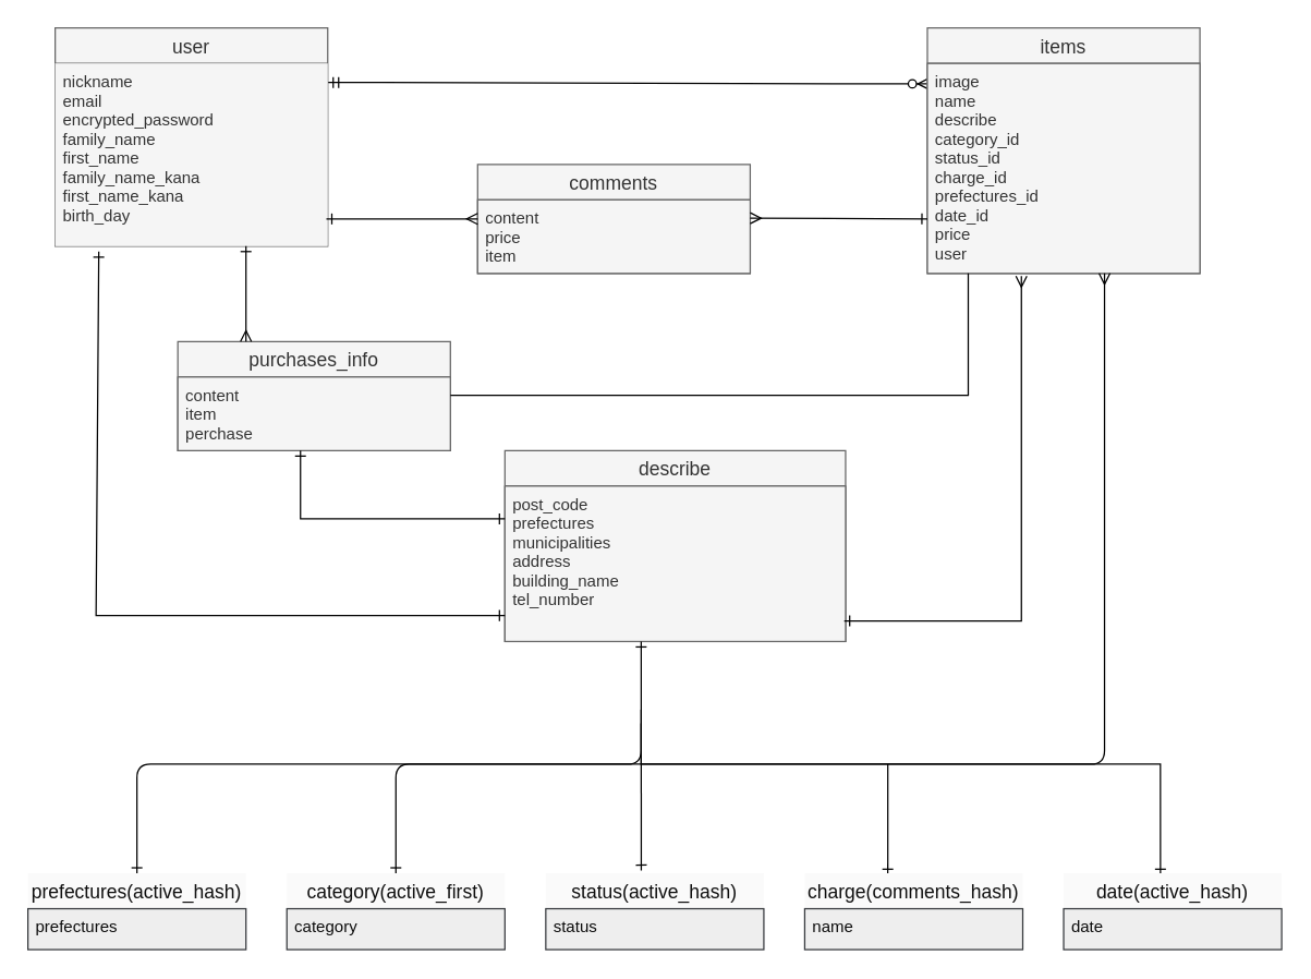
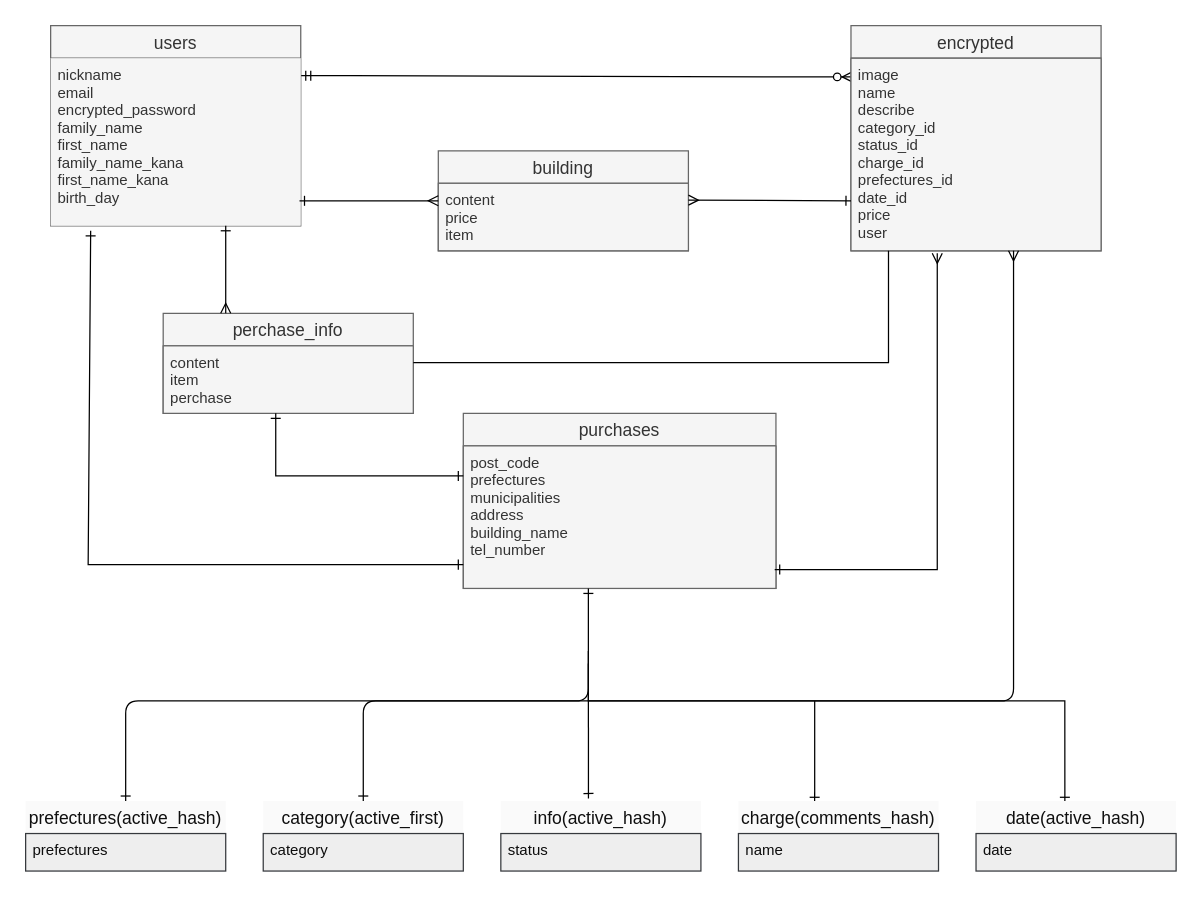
  <mxCell id="0" />
  <mxCell id="1" parent="0" />
  <mxCell id="2" style="edgeStyle=none;html=1;exitX=0.5;exitY=1;exitDx=0;exitDy=0;" parent="1" edge="1"><mxGeometry relative="1" as="geometry"><mxPoint x="170" y="280" as="targetPoint" /><mxPoint x="170" y="280" as="sourcePoint" /></mxGeometry></mxCell>
  <mxCell id="3" style="edgeStyle=none;html=1;exitX=0.5;exitY=1;exitDx=0;exitDy=0;" parent="1" edge="1"><mxGeometry relative="1" as="geometry"><mxPoint x="170" y="280" as="targetPoint" /><mxPoint x="170" y="280" as="sourcePoint" /></mxGeometry></mxCell>
  <mxCell id="4" value="" style="edgeStyle=entityRelationEdgeStyle;fontSize=12;html=1;endArrow=ERzeroToMany;startArrow=ERmandOne;jumpSize=6;entryX=0.005;entryY=0.097;entryDx=0;entryDy=0;entryPerimeter=0;exitX=1;exitY=0.25;exitDx=0;exitDy=0;" parent="1" source="7" edge="1" target="10"><mxGeometry width="100" height="100" relative="1" as="geometry"><mxPoint x="270" y="97" as="sourcePoint" /><mxPoint x="500" y="101" as="targetPoint" /></mxGeometry></mxCell>
- <mxCell id="5" value="describe" style="swimlane;fontStyle=0;childLayout=stackLayout;horizontal=1;startSize=26;horizontalStack=0;resizeParent=1;resizeParentMax=0;resizeLast=0;collapsible=1;marginBottom=0;align=center;fontSize=14;fillColor=#f5f5f5;fontColor=#333333;strokeColor=#666666;" parent="1" vertex="1"><mxGeometry x="370" y="330" width="250" height="140" as="geometry" /></mxCell>
+ <mxCell id="5" value="purchases" style="swimlane;fontStyle=0;childLayout=stackLayout;horizontal=1;startSize=26;horizontalStack=0;resizeParent=1;resizeParentMax=0;resizeLast=0;collapsible=1;marginBottom=0;align=center;fontSize=14;fillColor=#f5f5f5;fontColor=#333333;strokeColor=#666666;" parent="1" vertex="1"><mxGeometry x="370" y="330" width="250" height="140" as="geometry" /></mxCell>
  <mxCell id="6" value="post_code&#10;prefectures&#10;municipalities&#10;address&#10;building_name&#10;tel_number" style="text;strokeColor=#666666;fillColor=#f5f5f5;spacingLeft=4;spacingRight=4;overflow=hidden;rotatable=0;points=[[0,0.5],[1,0.5]];portConstraint=eastwest;fontSize=12;fontColor=#333333;" parent="5" vertex="1"><mxGeometry y="26" width="250" height="114" as="geometry" /></mxCell>
- <mxCell id="7" value="user" style="swimlane;fontStyle=0;childLayout=stackLayout;horizontal=1;startSize=26;horizontalStack=0;resizeParent=1;resizeParentMax=0;resizeLast=0;collapsible=1;marginBottom=0;align=center;fontSize=14;fillColor=#f5f5f5;fontColor=#333333;strokeColor=#666666;" parent="1" vertex="1"><mxGeometry x="40" y="20" width="200" height="160" as="geometry" /></mxCell>
+ <mxCell id="7" value="users" style="swimlane;fontStyle=0;childLayout=stackLayout;horizontal=1;startSize=26;horizontalStack=0;resizeParent=1;resizeParentMax=0;resizeLast=0;collapsible=1;marginBottom=0;align=center;fontSize=14;fillColor=#f5f5f5;fontColor=#333333;strokeColor=#666666;" parent="1" vertex="1"><mxGeometry x="40" y="20" width="200" height="160" as="geometry" /></mxCell>
  <mxCell id="8" value="nickname&#10;email&#10;encrypted_password&#10;family_name&#10;first_name&#10;family_name_kana&#10;first_name_kana&#10;birth_day" style="text;strokeColor=none;fillColor=#f5f5f5;spacingLeft=4;spacingRight=4;overflow=hidden;rotatable=0;points=[[0,0.5],[1,0.5]];portConstraint=eastwest;fontSize=12;fontColor=#333333;" parent="7" vertex="1"><mxGeometry y="26" width="200" height="134" as="geometry" /></mxCell>
- <mxCell id="9" value="items" style="swimlane;fontStyle=0;childLayout=stackLayout;horizontal=1;startSize=26;horizontalStack=0;resizeParent=1;resizeParentMax=0;resizeLast=0;collapsible=1;marginBottom=0;align=center;fontSize=14;fillColor=#f5f5f5;fontColor=#333333;strokeColor=#666666;" parent="1" vertex="1"><mxGeometry x="680" y="20" width="200" height="180" as="geometry" /></mxCell>
+ <mxCell id="9" value="encrypted" style="swimlane;fontStyle=0;childLayout=stackLayout;horizontal=1;startSize=26;horizontalStack=0;resizeParent=1;resizeParentMax=0;resizeLast=0;collapsible=1;marginBottom=0;align=center;fontSize=14;fillColor=#f5f5f5;fontColor=#333333;strokeColor=#666666;" parent="1" vertex="1"><mxGeometry x="680" y="20" width="200" height="180" as="geometry" /></mxCell>
  <mxCell id="10" value="image&#10;name&#10;describe&#10;category_id&#10;status_id&#10;charge_id&#10;prefectures_id&#10;date_id&#10;price&#10;user" style="text;strokeColor=#666666;fillColor=#f5f5f5;spacingLeft=4;spacingRight=4;overflow=hidden;rotatable=0;points=[[0,0.5],[1,0.5]];portConstraint=eastwest;fontSize=12;fontColor=#333333;" parent="9" vertex="1"><mxGeometry y="26" width="200" height="154" as="geometry" /></mxCell>
- <mxCell id="11" value="comments" style="swimlane;fontStyle=0;childLayout=stackLayout;horizontal=1;startSize=26;horizontalStack=0;resizeParent=1;resizeParentMax=0;resizeLast=0;collapsible=1;marginBottom=0;align=center;fontSize=14;fillColor=#f5f5f5;fontColor=#333333;strokeColor=#666666;" vertex="1" parent="1"><mxGeometry x="350" y="120" width="200" height="80" as="geometry" /></mxCell>
+ <mxCell id="11" value="building" style="swimlane;fontStyle=0;childLayout=stackLayout;horizontal=1;startSize=26;horizontalStack=0;resizeParent=1;resizeParentMax=0;resizeLast=0;collapsible=1;marginBottom=0;align=center;fontSize=14;fillColor=#f5f5f5;fontColor=#333333;strokeColor=#666666;" vertex="1" parent="1"><mxGeometry x="350" y="120" width="200" height="80" as="geometry" /></mxCell>
  <mxCell id="12" value="content&#10;price&#10;item" style="text;strokeColor=#666666;fillColor=#f5f5f5;spacingLeft=4;spacingRight=4;overflow=hidden;rotatable=0;points=[[0,0.5],[1,0.5]];portConstraint=eastwest;fontSize=12;fontColor=#333333;" vertex="1" parent="11"><mxGeometry y="26" width="200" height="54" as="geometry" /></mxCell>
  <mxCell id="13" value="" style="endArrow=ERmany;html=1;rounded=0;startArrow=ERone;startFill=0;endFill=0;exitX=0.995;exitY=0.851;exitDx=0;exitDy=0;exitPerimeter=0;" edge="1" parent="1" source="8"><mxGeometry relative="1" as="geometry"><mxPoint x="270" y="159.5" as="sourcePoint" /><mxPoint x="350" y="160" as="targetPoint" /></mxGeometry></mxCell>
  <mxCell id="14" value="" style="endArrow=ERone;html=1;rounded=0;startArrow=ERmany;startFill=0;endFill=0;" edge="1" parent="1"><mxGeometry relative="1" as="geometry"><mxPoint x="550" y="159.5" as="sourcePoint" /><mxPoint x="680" y="160" as="targetPoint" /></mxGeometry></mxCell>
  <mxCell id="15" value="" style="endArrow=ERone;html=1;rounded=0;startArrow=ERone;startFill=0;endFill=0;exitX=0.16;exitY=1.03;exitDx=0;exitDy=0;exitPerimeter=0;entryX=0;entryY=0.833;entryDx=0;entryDy=0;entryPerimeter=0;" edge="1" parent="1" source="8" target="6"><mxGeometry relative="1" as="geometry"><mxPoint x="150" y="180" as="sourcePoint" /><mxPoint x="340" y="420" as="targetPoint" /><Array as="points"><mxPoint x="70" y="451" /></Array></mxGeometry></mxCell>
  <mxCell id="16" value="" style="endArrow=ERmany;html=1;rounded=0;entryX=0.345;entryY=1.013;entryDx=0;entryDy=0;entryPerimeter=0;exitX=0.996;exitY=0.868;exitDx=0;exitDy=0;exitPerimeter=0;endFill=0;startArrow=ERone;startFill=0;" edge="1" parent="1" source="6" target="10"><mxGeometry relative="1" as="geometry"><mxPoint x="670" y="380" as="sourcePoint" /><mxPoint x="740" y="380" as="targetPoint" /><Array as="points"><mxPoint x="749" y="455" /></Array></mxGeometry></mxCell>
  <mxCell id="17" value="" style="edgeStyle=orthogonalEdgeStyle;fontSize=12;html=1;endArrow=ERone;startArrow=ERone;exitX=0.5;exitY=0;exitDx=0;exitDy=0;startFill=0;endFill=0;" edge="1" parent="1" source="22"><mxGeometry width="100" height="100" relative="1" as="geometry"><mxPoint x="100" y="560" as="sourcePoint" /><mxPoint x="470" y="470" as="targetPoint" /><Array as="points"><mxPoint x="100" y="560" /><mxPoint x="470" y="560" /></Array></mxGeometry></mxCell>
  <mxCell id="18" value="" style="edgeStyle=orthogonalEdgeStyle;fontSize=12;html=1;endArrow=ERmany;startArrow=ERone;startFill=0;endFill=0;exitX=0.5;exitY=0;exitDx=0;exitDy=0;" edge="1" parent="1" source="24"><mxGeometry width="100" height="100" relative="1" as="geometry"><mxPoint x="290" y="560" as="sourcePoint" /><mxPoint x="810" y="200" as="targetPoint" /><Array as="points"><mxPoint x="290" y="560" /><mxPoint x="810" y="560" /><mxPoint x="810" y="200" /></Array></mxGeometry></mxCell>
  <mxCell id="19" value="" style="endArrow=none;html=1;rounded=0;exitX=0.438;exitY=-0.036;exitDx=0;exitDy=0;startArrow=ERone;startFill=0;exitPerimeter=0;" edge="1" parent="1" source="26"><mxGeometry relative="1" as="geometry"><mxPoint x="470" y="560" as="sourcePoint" /><mxPoint x="470" y="530" as="targetPoint" /></mxGeometry></mxCell>
  <mxCell id="20" value="" style="endArrow=ERone;html=1;rounded=0;edgeStyle=orthogonalEdgeStyle;entryX=0.444;entryY=0.018;entryDx=0;entryDy=0;startArrow=none;startFill=0;endFill=0;entryPerimeter=0;" edge="1" parent="1" target="30"><mxGeometry relative="1" as="geometry"><mxPoint x="470" y="520" as="sourcePoint" /><mxPoint x="830" y="560" as="targetPoint" /><Array as="points"><mxPoint x="470" y="560" /><mxPoint x="851" y="560" /></Array></mxGeometry></mxCell>
  <mxCell id="21" value="" style="endArrow=ERone;html=1;rounded=0;startArrow=none;startFill=0;endFill=0;entryX=0.381;entryY=0.018;entryDx=0;entryDy=0;entryPerimeter=0;" edge="1" parent="1" target="28"><mxGeometry relative="1" as="geometry"><mxPoint x="651" y="560" as="sourcePoint" /><mxPoint x="650" y="630" as="targetPoint" /></mxGeometry></mxCell>
  <mxCell id="22" value="prefectures(active_hash)" style="swimlane;fontStyle=0;childLayout=stackLayout;horizontal=1;startSize=26;horizontalStack=0;resizeParent=1;resizeParentMax=0;resizeLast=0;collapsible=1;marginBottom=0;align=center;fontSize=14;fillColor=#FAFAFA;strokeColor=none;fontColor=#0F0F0F;strokeWidth=1;perimeterSpacing=0;" vertex="1" parent="1"><mxGeometry x="20" y="640" width="160" height="56" as="geometry" /></mxCell>
  <mxCell id="23" value="prefectures" style="text;spacingLeft=4;spacingRight=4;overflow=hidden;rotatable=0;points=[[0,0.5],[1,0.5]];portConstraint=eastwest;fontSize=12;fillColor=#eeeeee;strokeColor=#36393d;fontColor=#0D0D0D;" vertex="1" parent="22"><mxGeometry y="26" width="160" height="30" as="geometry" /></mxCell>
  <mxCell id="24" value="category(active_first)" style="swimlane;fontStyle=0;childLayout=stackLayout;horizontal=1;startSize=26;horizontalStack=0;resizeParent=1;resizeParentMax=0;resizeLast=0;collapsible=1;marginBottom=0;align=center;fontSize=14;fillColor=#FAFAFA;strokeColor=none;fontColor=#0F0F0F;strokeWidth=1;perimeterSpacing=0;" vertex="1" parent="1"><mxGeometry x="210" y="640" width="160" height="56" as="geometry" /></mxCell>
  <mxCell id="25" value="category" style="text;spacingLeft=4;spacingRight=4;overflow=hidden;rotatable=0;points=[[0,0.5],[1,0.5]];portConstraint=eastwest;fontSize=12;fillColor=#eeeeee;strokeColor=#36393d;fontColor=#0D0D0D;" vertex="1" parent="24"><mxGeometry y="26" width="160" height="30" as="geometry" /></mxCell>
- <mxCell id="26" value="status(active_hash)" style="swimlane;fontStyle=0;childLayout=stackLayout;horizontal=1;startSize=26;horizontalStack=0;resizeParent=1;resizeParentMax=0;resizeLast=0;collapsible=1;marginBottom=0;align=center;fontSize=14;fillColor=#FAFAFA;strokeColor=none;fontColor=#0F0F0F;strokeWidth=1;perimeterSpacing=0;" vertex="1" parent="1"><mxGeometry x="400" y="640" width="160" height="56" as="geometry" /></mxCell>
+ <mxCell id="26" value="info(active_hash)" style="swimlane;fontStyle=0;childLayout=stackLayout;horizontal=1;startSize=26;horizontalStack=0;resizeParent=1;resizeParentMax=0;resizeLast=0;collapsible=1;marginBottom=0;align=center;fontSize=14;fillColor=#FAFAFA;strokeColor=none;fontColor=#0F0F0F;strokeWidth=1;perimeterSpacing=0;" vertex="1" parent="1"><mxGeometry x="400" y="640" width="160" height="56" as="geometry" /></mxCell>
  <mxCell id="27" value="status" style="text;spacingLeft=4;spacingRight=4;overflow=hidden;rotatable=0;points=[[0,0.5],[1,0.5]];portConstraint=eastwest;fontSize=12;fillColor=#eeeeee;strokeColor=#36393d;fontColor=#0D0D0D;" vertex="1" parent="26"><mxGeometry y="26" width="160" height="30" as="geometry" /></mxCell>
  <mxCell id="28" value="charge(comments_hash)" style="swimlane;fontStyle=0;childLayout=stackLayout;horizontal=1;startSize=26;horizontalStack=0;resizeParent=1;resizeParentMax=0;resizeLast=0;collapsible=1;marginBottom=0;align=center;fontSize=14;fillColor=#FAFAFA;strokeColor=none;fontColor=#0F0F0F;strokeWidth=1;perimeterSpacing=0;" vertex="1" parent="1"><mxGeometry x="590" y="640" width="160" height="56" as="geometry" /></mxCell>
  <mxCell id="29" value="name" style="text;spacingLeft=4;spacingRight=4;overflow=hidden;rotatable=0;points=[[0,0.5],[1,0.5]];portConstraint=eastwest;fontSize=12;fillColor=#eeeeee;strokeColor=#36393d;fontColor=#0D0D0D;" vertex="1" parent="28"><mxGeometry y="26" width="160" height="30" as="geometry" /></mxCell>
  <mxCell id="30" value="date(active_hash)" style="swimlane;fontStyle=0;childLayout=stackLayout;horizontal=1;startSize=26;horizontalStack=0;resizeParent=1;resizeParentMax=0;resizeLast=0;collapsible=1;marginBottom=0;align=center;fontSize=14;fillColor=#FAFAFA;strokeColor=none;fontColor=#0F0F0F;strokeWidth=1;perimeterSpacing=0;" vertex="1" parent="1"><mxGeometry x="780" y="640" width="160" height="56" as="geometry" /></mxCell>
  <mxCell id="31" value="date" style="text;spacingLeft=4;spacingRight=4;overflow=hidden;rotatable=0;points=[[0,0.5],[1,0.5]];portConstraint=eastwest;fontSize=12;fillColor=#eeeeee;strokeColor=#36393d;fontColor=#0D0D0D;" vertex="1" parent="30"><mxGeometry y="26" width="160" height="30" as="geometry" /></mxCell>
- <mxCell id="32" value="purchases_info" style="swimlane;fontStyle=0;childLayout=stackLayout;horizontal=1;startSize=26;horizontalStack=0;resizeParent=1;resizeParentMax=0;resizeLast=0;collapsible=1;marginBottom=0;align=center;fontSize=14;fillColor=#f5f5f5;fontColor=#333333;strokeColor=#666666;" vertex="1" parent="1"><mxGeometry x="130" y="250" width="200" height="80" as="geometry" /></mxCell>
+ <mxCell id="32" value="perchase_info" style="swimlane;fontStyle=0;childLayout=stackLayout;horizontal=1;startSize=26;horizontalStack=0;resizeParent=1;resizeParentMax=0;resizeLast=0;collapsible=1;marginBottom=0;align=center;fontSize=14;fillColor=#f5f5f5;fontColor=#333333;strokeColor=#666666;" vertex="1" parent="1"><mxGeometry x="130" y="250" width="200" height="80" as="geometry" /></mxCell>
  <mxCell id="33" value="content&#10;item&#10;perchase" style="text;strokeColor=#666666;fillColor=#f5f5f5;spacingLeft=4;spacingRight=4;overflow=hidden;rotatable=0;points=[[0,0.5],[1,0.5]];portConstraint=eastwest;fontSize=12;fontColor=#333333;" vertex="1" parent="32"><mxGeometry y="26" width="200" height="54" as="geometry" /></mxCell>
  <mxCell id="34" value="" style="endArrow=ERone;html=1;rounded=0;fontColor=#0D0D0D;startArrow=ERone;startFill=0;endFill=0;edgeStyle=orthogonalEdgeStyle;" edge="1" parent="1"><mxGeometry relative="1" as="geometry"><mxPoint x="220" y="330" as="sourcePoint" /><mxPoint x="370" y="380" as="targetPoint" /><Array as="points"><mxPoint x="220" y="380" /></Array></mxGeometry></mxCell>
  <mxCell id="35" value="" style="endArrow=ERone;html=1;rounded=0;fontColor=#0D0D0D;exitX=0.25;exitY=0;exitDx=0;exitDy=0;startArrow=ERmany;startFill=0;endFill=0;" edge="1" parent="1" source="32"><mxGeometry relative="1" as="geometry"><mxPoint x="160" y="160" as="sourcePoint" /><mxPoint x="180" y="180" as="targetPoint" /></mxGeometry></mxCell>
  <mxCell id="36" value="" style="endArrow=none;html=1;rounded=0;fontColor=#0D0D0D;edgeStyle=orthogonalEdgeStyle;entryX=0.15;entryY=1;entryDx=0;entryDy=0;entryPerimeter=0;" edge="1" parent="1" target="10"><mxGeometry relative="1" as="geometry"><mxPoint x="330" y="289.5" as="sourcePoint" /><mxPoint x="710" y="290" as="targetPoint" /><Array as="points"><mxPoint x="710" y="290" /></Array></mxGeometry></mxCell>
